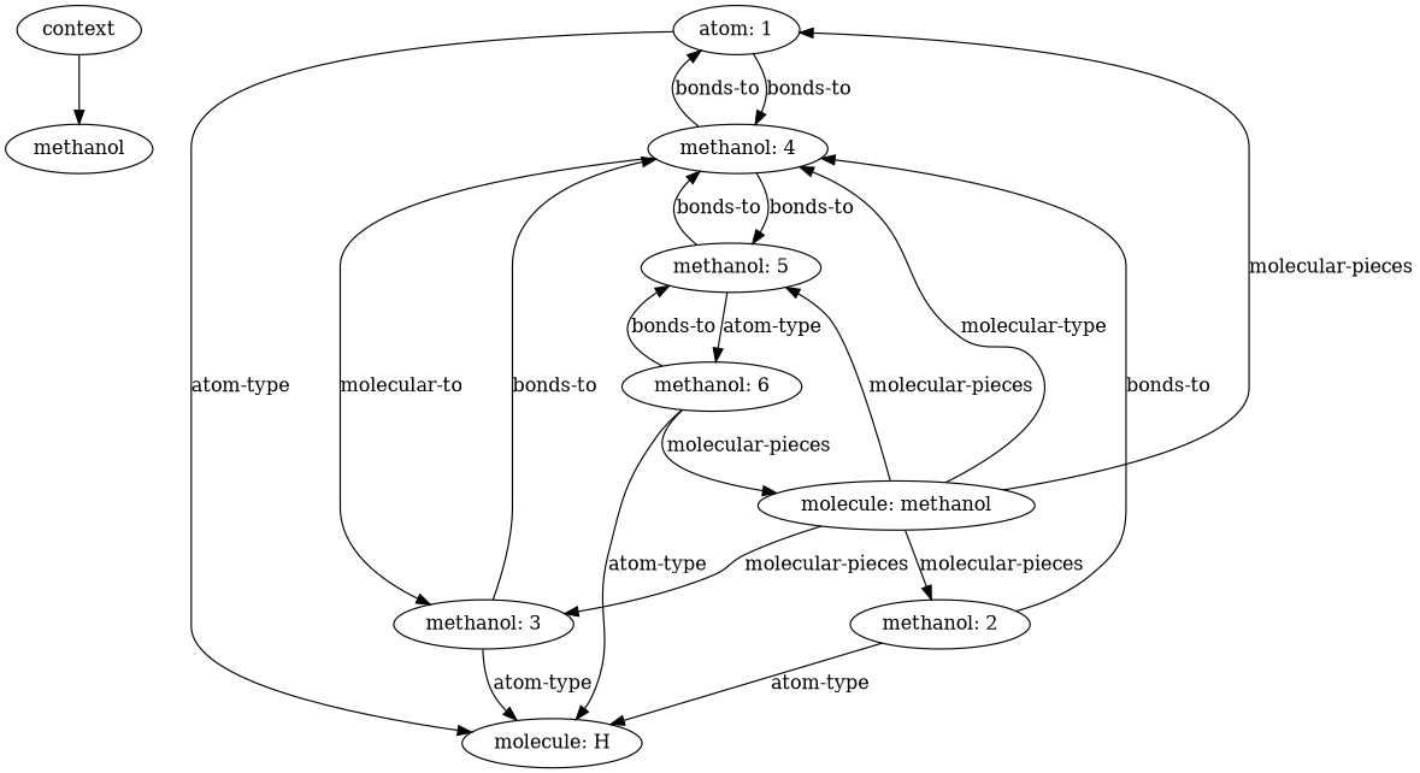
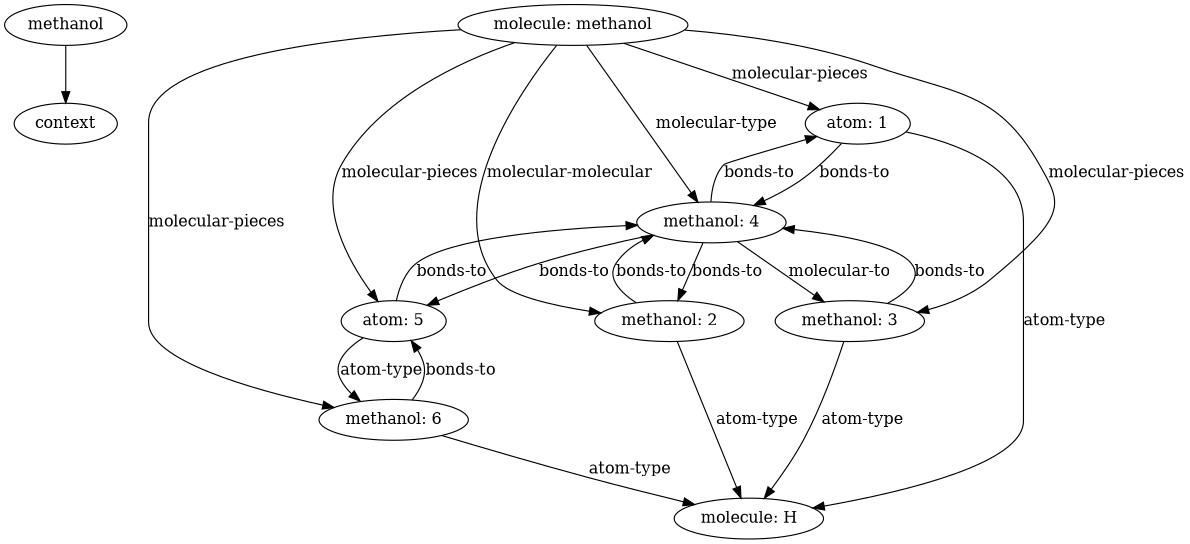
  digraph {
    edge [arrowhead=normal]
    context
    methanol
    n3 [label="atom: 1"]
    "molecule: methanol"
    "methanol: 2"
    "methanol: 3"
    "methanol: 4"
-   "methanol: 5"
+   "methanol: 5" [label="atom: 5"]
    "methanol: 6"
    n10 [label="molecule: H"]
-   context -> methanol [arrowhead=""]
+   methanol -> context [arrowhead=""]
    n3 -> "methanol: 4" [label="bonds-to"]
    n3 -> n10 [label="atom-type"]
    "molecule: methanol" -> n3 [label="molecular-pieces"]
-   "molecule: methanol" -> "methanol: 2" [label="molecular-pieces"]
+   "molecule: methanol" -> "methanol: 2" [label="molecular-molecular"]
    "molecule: methanol" -> "methanol: 3" [label="molecular-pieces"]
    "molecule: methanol" -> "methanol: 4" [label="molecular-type"]
    "molecule: methanol" -> "methanol: 5" [label="molecular-pieces"]
-   "methanol: 6" -> "molecule: methanol" [label="molecular-pieces"]
+   "molecule: methanol" -> "methanol: 6" [label="molecular-pieces"]
    "methanol: 2" -> "methanol: 4" [label="bonds-to"]
    "methanol: 2" -> n10 [label="atom-type"]
    "methanol: 3" -> "methanol: 4" [label="bonds-to"]
    "methanol: 3" -> n10 [label="atom-type"]
    "methanol: 4" -> n3 [label="bonds-to"]
+   "methanol: 4" -> "methanol: 2" [label="bonds-to"]
    "methanol: 4" -> "methanol: 3" [label="molecular-to"]
    "methanol: 4" -> "methanol: 5" [label="bonds-to"]
    "methanol: 5" -> "methanol: 4" [label="bonds-to"]
    "methanol: 5" -> "methanol: 6" [label="atom-type"]
    "methanol: 6" -> "methanol: 5" [label="bonds-to"]
    "methanol: 6" -> n10 [label="atom-type"]
  }
